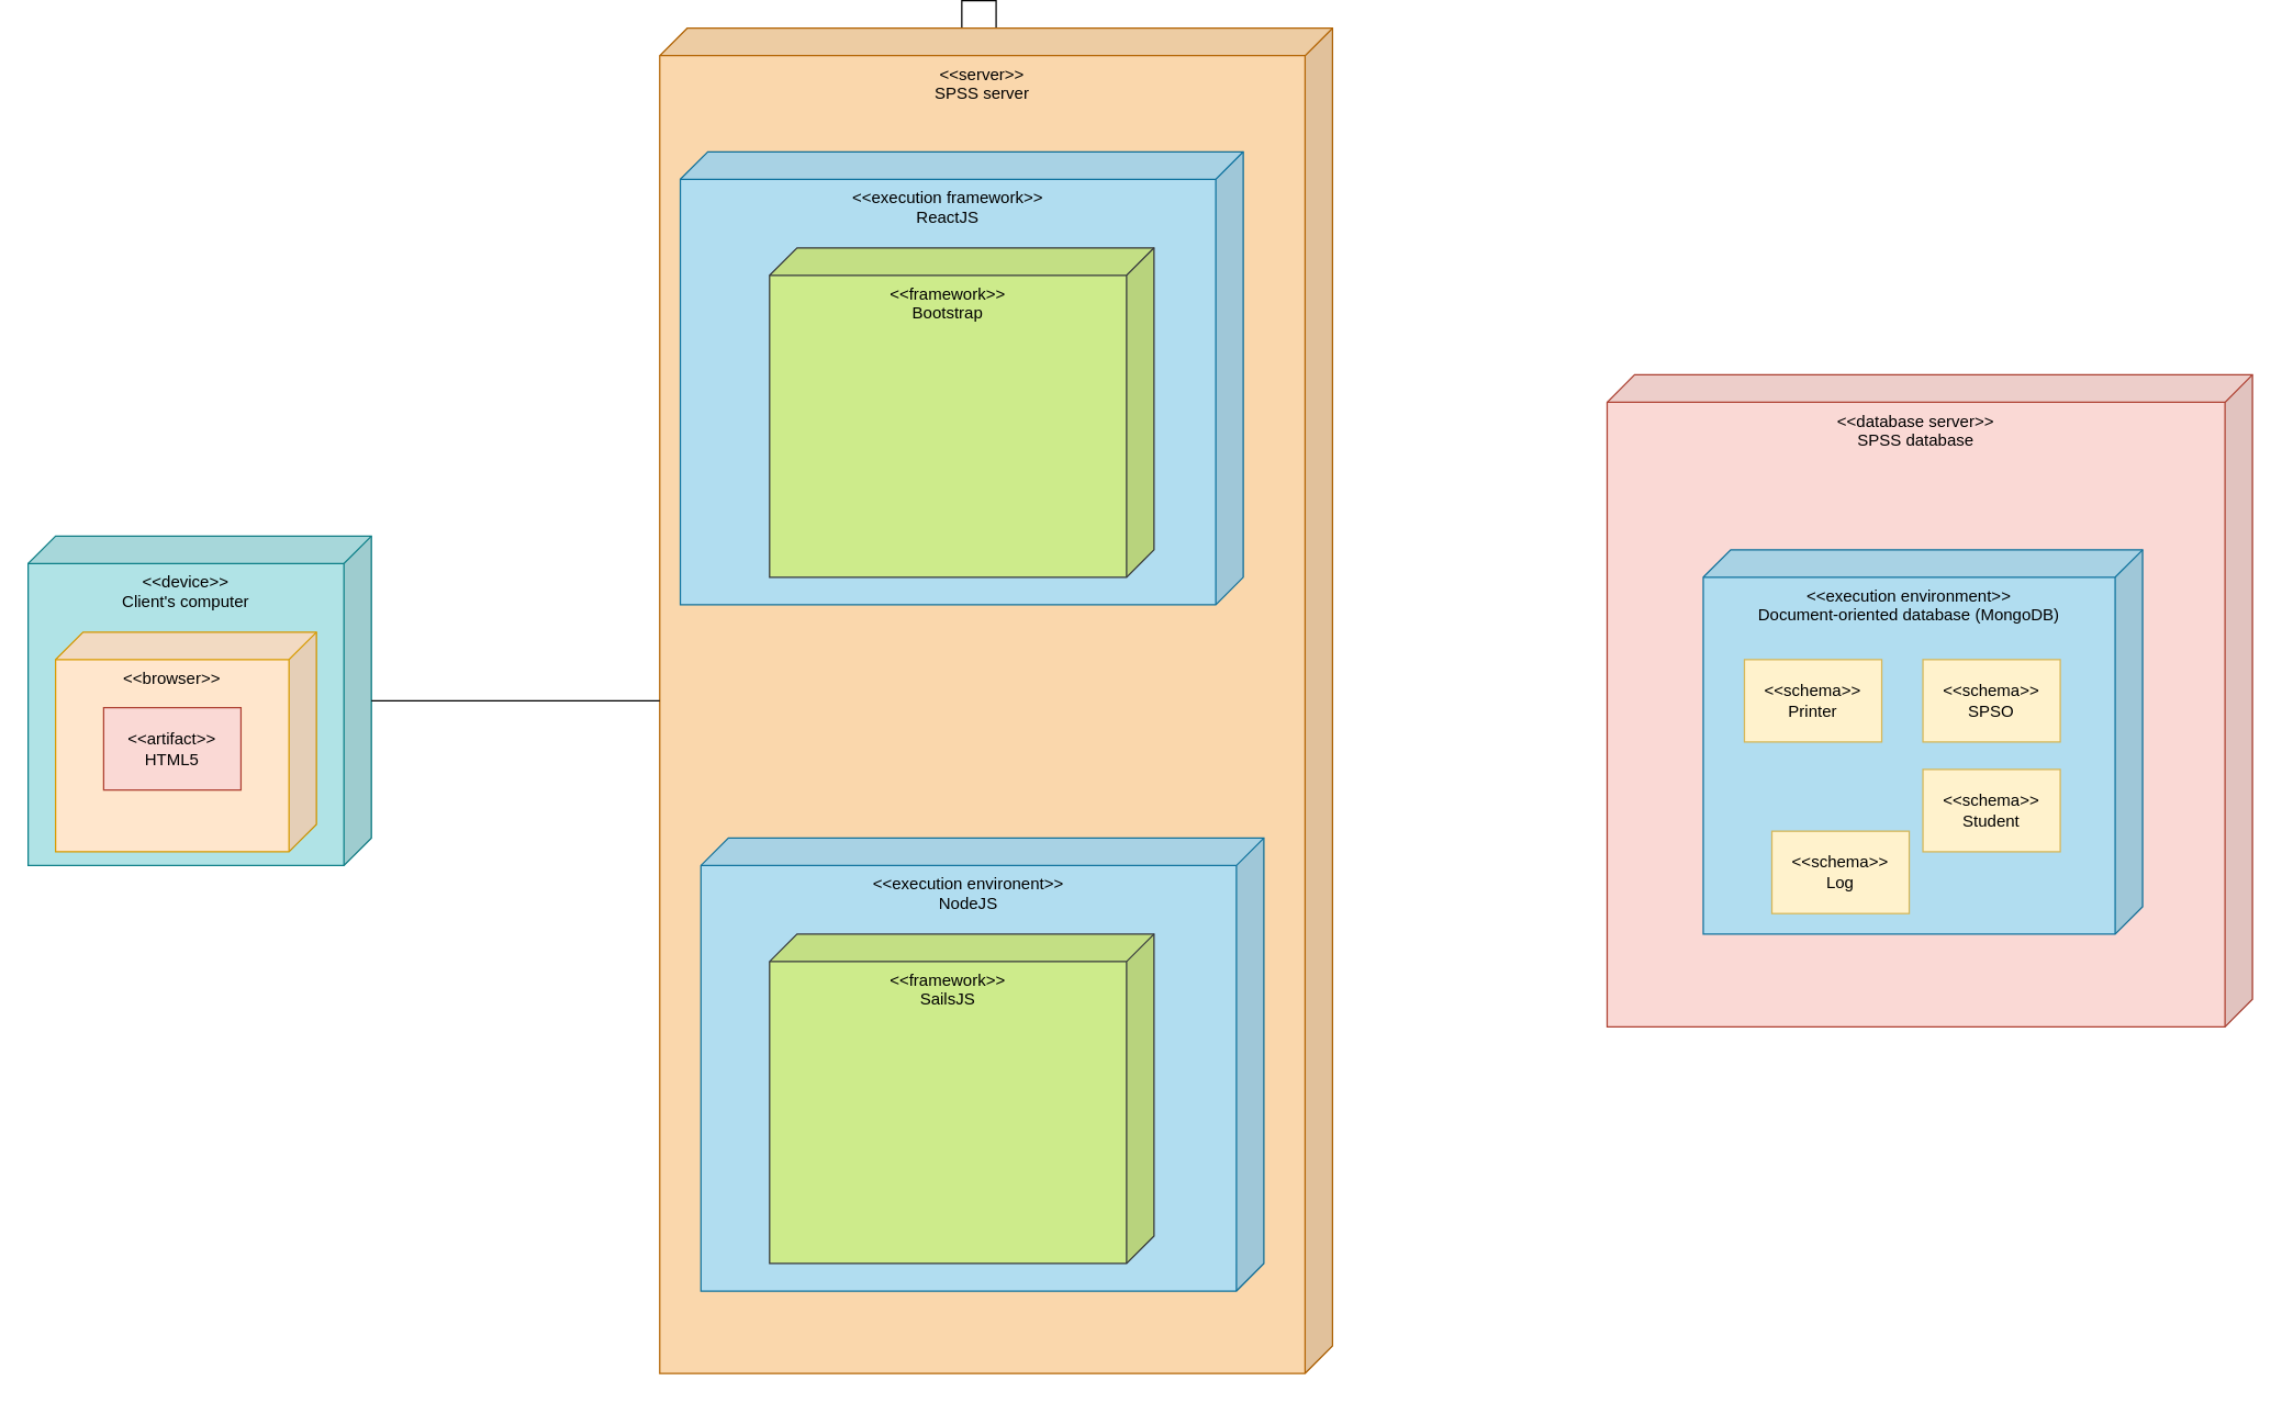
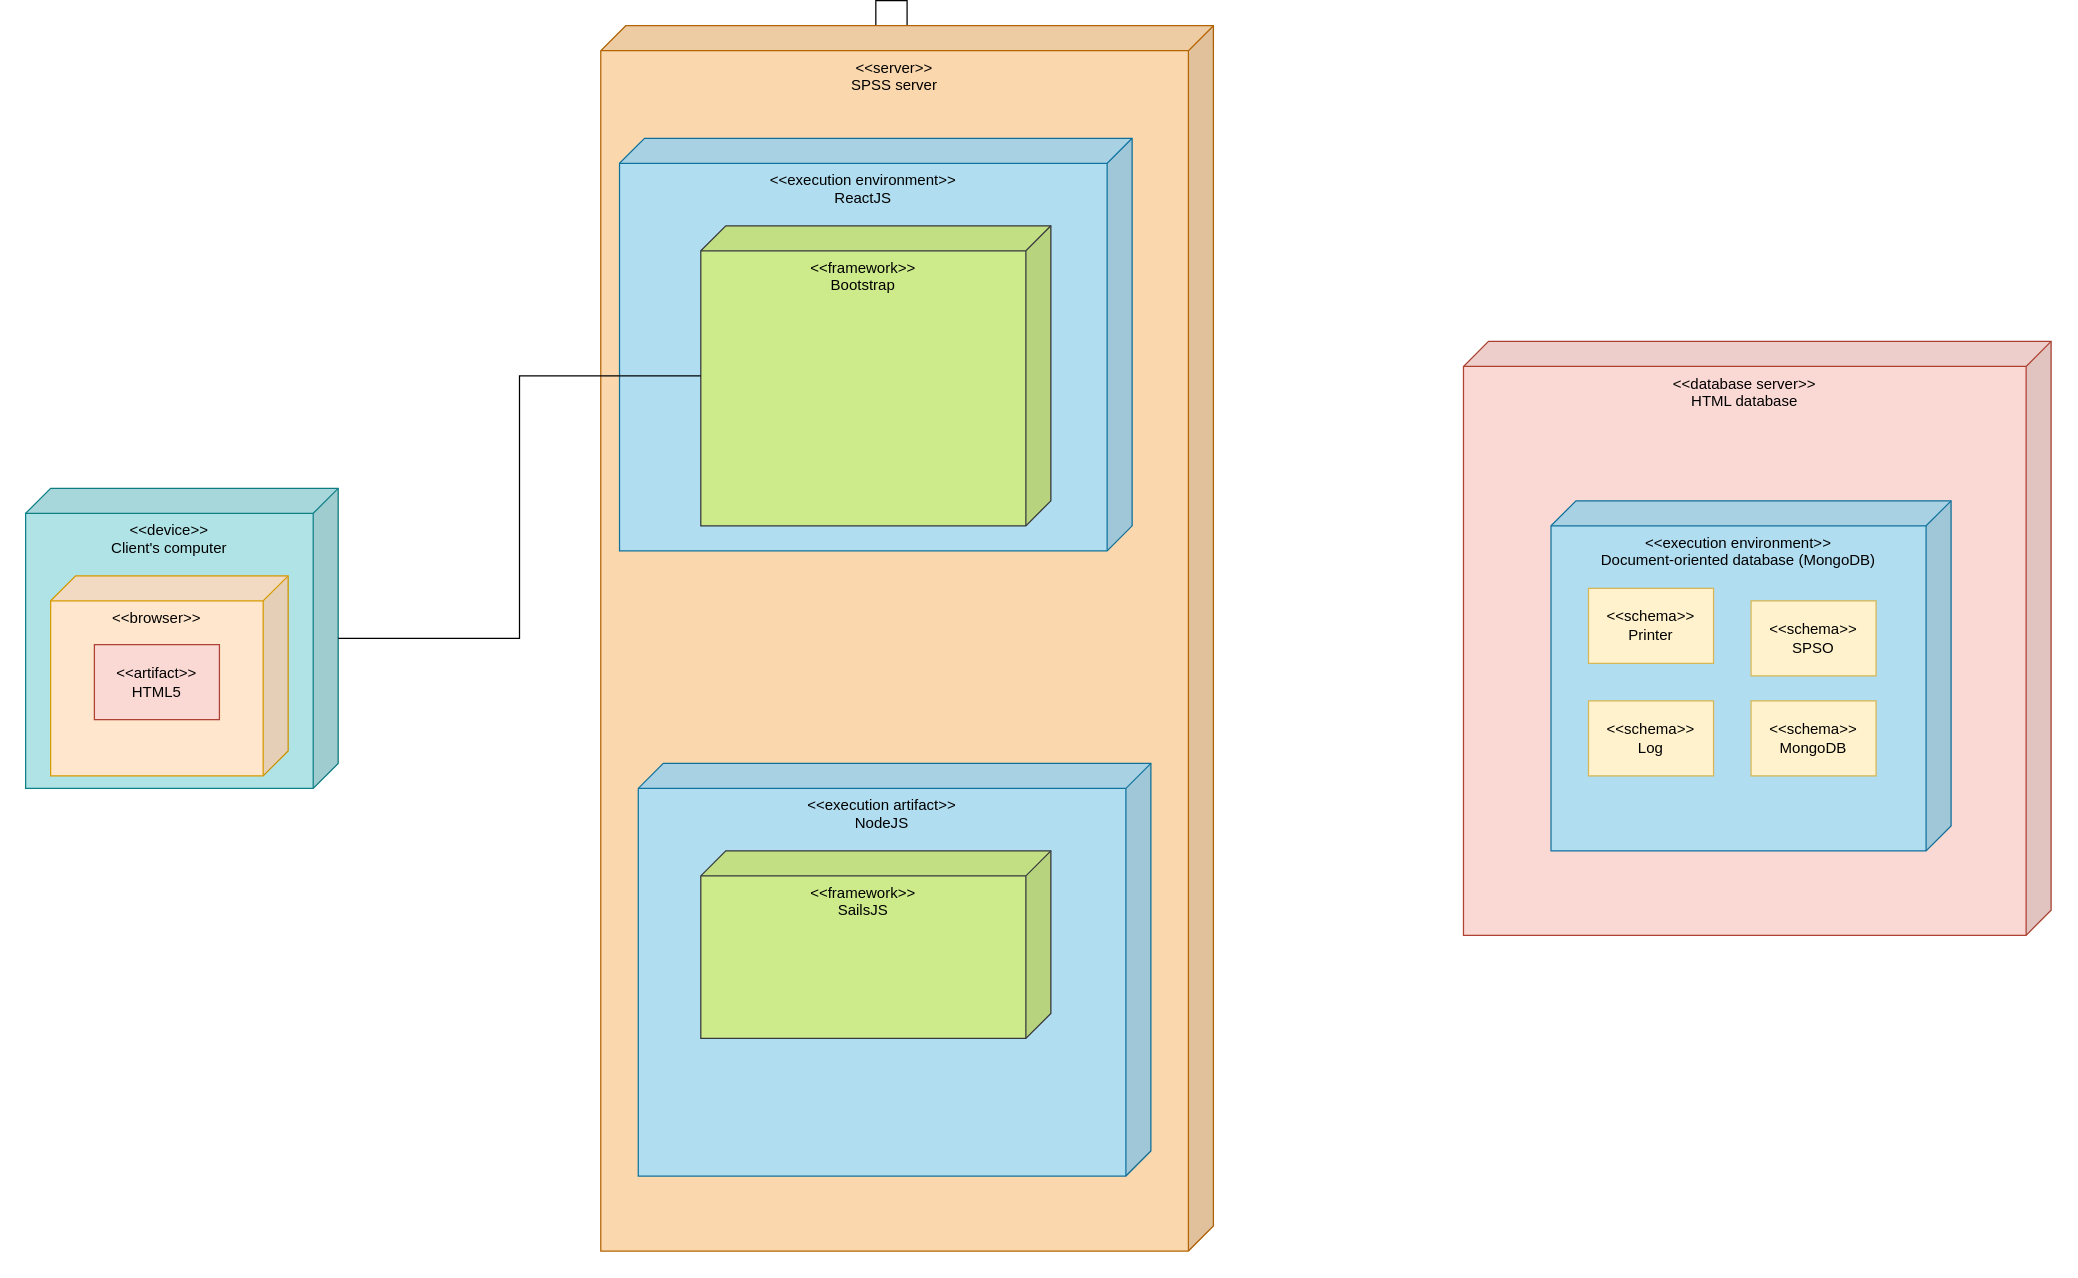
  <mxCell id="0" />
  <mxCell id="1" parent="0" />
  <mxCell id="2" style="edgeStyle=orthogonalEdgeStyle;rounded=0;orthogonalLoop=1;jettySize=auto;html=1;endArrow=none;endFill=0;" edge="1" parent="1" source="3" target="5"><mxGeometry relative="1" as="geometry" /></mxCell>
  <mxCell id="3" value="&amp;lt;&amp;lt;server&amp;gt;&amp;gt;&lt;br&gt;SPSS server" style="shape=cube;whiteSpace=wrap;html=1;boundedLbl=1;backgroundOutline=1;darkOpacity=0.05;darkOpacity2=0.1;flipH=1;horizontal=1;verticalAlign=top;fillColor=#fad7ac;strokeColor=#b46504;" vertex="1" parent="1"><mxGeometry x="480" y="20" width="490" height="980" as="geometry" /></mxCell>
- <mxCell id="4" value="&amp;lt;&amp;lt;execution framework&amp;gt;&amp;gt;&lt;br&gt;ReactJS" style="shape=cube;whiteSpace=wrap;html=1;boundedLbl=1;backgroundOutline=1;darkOpacity=0.05;darkOpacity2=0.1;flipH=1;horizontal=1;verticalAlign=top;fillColor=#b1ddf0;strokeColor=#10739e;" vertex="1" parent="1"><mxGeometry x="495" y="110" width="410" height="330" as="geometry" /></mxCell>
+ <mxCell id="4" value="&amp;lt;&amp;lt;execution environment&amp;gt;&amp;gt;&lt;br&gt;ReactJS" style="shape=cube;whiteSpace=wrap;html=1;boundedLbl=1;backgroundOutline=1;darkOpacity=0.05;darkOpacity2=0.1;flipH=1;horizontal=1;verticalAlign=top;fillColor=#b1ddf0;strokeColor=#10739e;" vertex="1" parent="1"><mxGeometry x="495" y="110" width="410" height="330" as="geometry" /></mxCell>
  <mxCell id="5" value="&amp;lt;&amp;lt;framework&amp;gt;&amp;gt;&lt;br&gt;Bootstrap" style="shape=cube;whiteSpace=wrap;html=1;boundedLbl=1;backgroundOutline=1;darkOpacity=0.05;darkOpacity2=0.1;flipH=1;horizontal=1;verticalAlign=top;fillColor=#cdeb8b;strokeColor=#36393d;" vertex="1" parent="1"><mxGeometry x="560" y="180" width="280" height="240" as="geometry" /></mxCell>
- <mxCell id="6" value="&amp;lt;&amp;lt;execution environent&amp;gt;&amp;gt;&lt;br&gt;NodeJS" style="shape=cube;whiteSpace=wrap;html=1;boundedLbl=1;backgroundOutline=1;darkOpacity=0.05;darkOpacity2=0.1;flipH=1;horizontal=1;verticalAlign=top;fillColor=#b1ddf0;strokeColor=#10739e;" vertex="1" parent="1"><mxGeometry x="510" y="610" width="410" height="330" as="geometry" /></mxCell>
- <mxCell id="7" value="&amp;lt;&amp;lt;framework&amp;gt;&amp;gt;&lt;br&gt;SailsJS&lt;br&gt;" style="shape=cube;whiteSpace=wrap;html=1;boundedLbl=1;backgroundOutline=1;darkOpacity=0.05;darkOpacity2=0.1;flipH=1;horizontal=1;verticalAlign=top;fillColor=#cdeb8b;strokeColor=#36393d;" vertex="1" parent="1"><mxGeometry x="560" y="680" width="280" height="240" as="geometry" /></mxCell>
- <mxCell id="8" value="&amp;lt;&amp;lt;database server&amp;gt;&amp;gt;&lt;br&gt;SPSS database" style="shape=cube;whiteSpace=wrap;html=1;boundedLbl=1;backgroundOutline=1;darkOpacity=0.05;darkOpacity2=0.1;flipH=1;horizontal=1;verticalAlign=top;fillColor=#fad9d5;strokeColor=#ae4132;" vertex="1" parent="1"><mxGeometry x="1170" y="272.5" width="470" height="475" as="geometry" /></mxCell>
+ <mxCell id="6" value="&amp;lt;&amp;lt;execution artifact&amp;gt;&amp;gt;&lt;br&gt;NodeJS" style="shape=cube;whiteSpace=wrap;html=1;boundedLbl=1;backgroundOutline=1;darkOpacity=0.05;darkOpacity2=0.1;flipH=1;horizontal=1;verticalAlign=top;fillColor=#b1ddf0;strokeColor=#10739e;" vertex="1" parent="1"><mxGeometry x="510" y="610" width="410" height="330" as="geometry" /></mxCell>
+ <mxCell id="7" value="&amp;lt;&amp;lt;framework&amp;gt;&amp;gt;&lt;br&gt;SailsJS&lt;br&gt;" style="shape=cube;whiteSpace=wrap;html=1;boundedLbl=1;backgroundOutline=1;darkOpacity=0.05;darkOpacity2=0.1;flipH=1;horizontal=1;verticalAlign=top;fillColor=#cdeb8b;strokeColor=#36393d;" vertex="1" parent="1"><mxGeometry x="560" y="680" width="280" height="150" as="geometry" /></mxCell>
+ <mxCell id="8" value="&amp;lt;&amp;lt;database server&amp;gt;&amp;gt;&lt;br&gt;HTML database" style="shape=cube;whiteSpace=wrap;html=1;boundedLbl=1;backgroundOutline=1;darkOpacity=0.05;darkOpacity2=0.1;flipH=1;horizontal=1;verticalAlign=top;fillColor=#fad9d5;strokeColor=#ae4132;" vertex="1" parent="1"><mxGeometry x="1170" y="272.5" width="470" height="475" as="geometry" /></mxCell>
  <mxCell id="9" value="&amp;lt;&amp;lt;execution environment&amp;gt;&amp;gt;&lt;br&gt;Document-oriented database (MongoDB)&lt;br&gt;" style="shape=cube;whiteSpace=wrap;html=1;boundedLbl=1;backgroundOutline=1;darkOpacity=0.05;darkOpacity2=0.1;flipH=1;horizontal=1;verticalAlign=top;fillColor=#b1ddf0;strokeColor=#10739e;" vertex="1" parent="1"><mxGeometry x="1240" y="400" width="320" height="280" as="geometry" /></mxCell>
  <mxCell id="10" value="" style="group" vertex="1" connectable="0" parent="1"><mxGeometry x="20" y="390" width="250" height="240" as="geometry" /></mxCell>
  <mxCell id="11" value="&amp;lt;&amp;lt;device&amp;gt;&amp;gt;&lt;br&gt;Client's computer" style="shape=cube;whiteSpace=wrap;html=1;boundedLbl=1;backgroundOutline=1;darkOpacity=0.05;darkOpacity2=0.1;flipH=1;horizontal=1;verticalAlign=top;fillColor=#b0e3e6;strokeColor=#0e8088;" vertex="1" parent="10"><mxGeometry width="250" height="240" as="geometry" /></mxCell>
  <mxCell id="12" value="&amp;lt;&amp;lt;browser&amp;gt;&amp;gt;&lt;br&gt;" style="shape=cube;whiteSpace=wrap;html=1;boundedLbl=1;backgroundOutline=1;darkOpacity=0.05;darkOpacity2=0.1;flipH=1;horizontal=1;verticalAlign=top;fillColor=#ffe6cc;strokeColor=#d79b00;" vertex="1" parent="10"><mxGeometry x="20" y="70" width="190" height="160" as="geometry" /></mxCell>
  <mxCell id="13" value="&amp;lt;&amp;lt;artifact&amp;gt;&amp;gt;&lt;br&gt;HTML5" style="rounded=0;whiteSpace=wrap;html=1;fillColor=#fad9d5;strokeColor=#ae4132;" vertex="1" parent="10"><mxGeometry x="55" y="125" width="100" height="60" as="geometry" /></mxCell>
- <mxCell id="14" style="edgeStyle=orthogonalEdgeStyle;rounded=0;orthogonalLoop=1;jettySize=auto;html=1;endArrow=none;endFill=0;" edge="1" parent="1" source="11" target="3"><mxGeometry relative="1" as="geometry" /></mxCell>
- <mxCell id="15" value="&amp;lt;&amp;lt;schema&amp;gt;&amp;gt;&lt;br&gt;Printer" style="rounded=0;whiteSpace=wrap;html=1;fillColor=#fff2cc;strokeColor=#d6b656;" vertex="1" parent="1"><mxGeometry x="1270" y="480" width="100" height="60" as="geometry" /></mxCell>
- <mxCell id="16" value="&amp;lt;&amp;lt;schema&amp;gt;&amp;gt;&lt;br&gt;Log" style="rounded=0;whiteSpace=wrap;html=1;fillColor=#fff2cc;strokeColor=#d6b656;" vertex="1" parent="1"><mxGeometry x="1290" y="605" width="100" height="60" as="geometry" /></mxCell>
- <mxCell id="17" value="&amp;lt;&amp;lt;schema&amp;gt;&amp;gt;&lt;br&gt;Student" style="rounded=0;whiteSpace=wrap;html=1;fillColor=#fff2cc;strokeColor=#d6b656;" vertex="1" parent="1"><mxGeometry x="1400" y="560" width="100" height="60" as="geometry" /></mxCell>
+ <mxCell id="14" style="edgeStyle=orthogonalEdgeStyle;rounded=0;orthogonalLoop=1;jettySize=auto;html=1;endArrow=none;endFill=0;" edge="1" parent="1" source="11" target="5"><mxGeometry relative="1" as="geometry" /></mxCell>
+ <mxCell id="15" value="&amp;lt;&amp;lt;schema&amp;gt;&amp;gt;&lt;br&gt;Printer" style="rounded=0;whiteSpace=wrap;html=1;fillColor=#fff2cc;strokeColor=#d6b656;" vertex="1" parent="1"><mxGeometry x="1270" y="470" width="100" height="60" as="geometry" /></mxCell>
+ <mxCell id="16" value="&amp;lt;&amp;lt;schema&amp;gt;&amp;gt;&lt;br&gt;Log" style="rounded=0;whiteSpace=wrap;html=1;fillColor=#fff2cc;strokeColor=#d6b656;" vertex="1" parent="1"><mxGeometry x="1270" y="560" width="100" height="60" as="geometry" /></mxCell>
+ <mxCell id="17" value="&amp;lt;&amp;lt;schema&amp;gt;&amp;gt;&lt;br&gt;MongoDB" style="rounded=0;whiteSpace=wrap;html=1;fillColor=#fff2cc;strokeColor=#d6b656;" vertex="1" parent="1"><mxGeometry x="1400" y="560" width="100" height="60" as="geometry" /></mxCell>
  <mxCell id="18" value="&amp;lt;&amp;lt;schema&amp;gt;&amp;gt;&lt;br&gt;SPSO" style="rounded=0;whiteSpace=wrap;html=1;fillColor=#fff2cc;strokeColor=#d6b656;" vertex="1" parent="1"><mxGeometry x="1400" y="480" width="100" height="60" as="geometry" /></mxCell>
